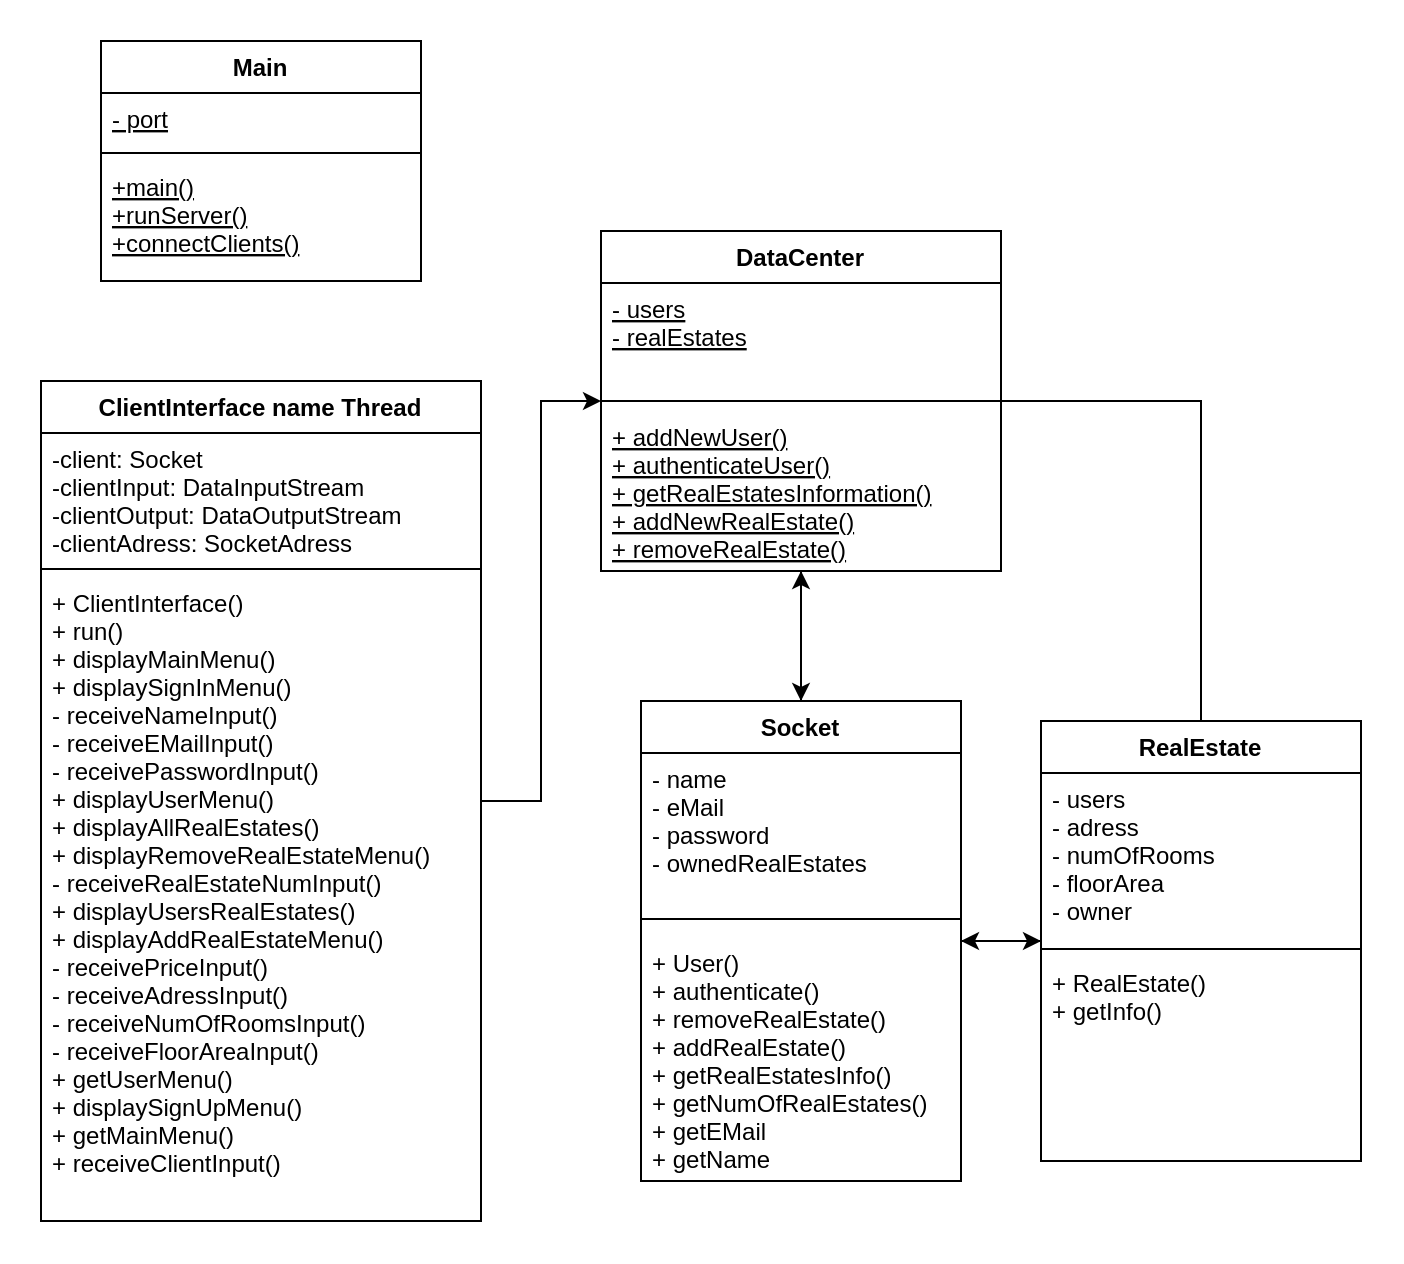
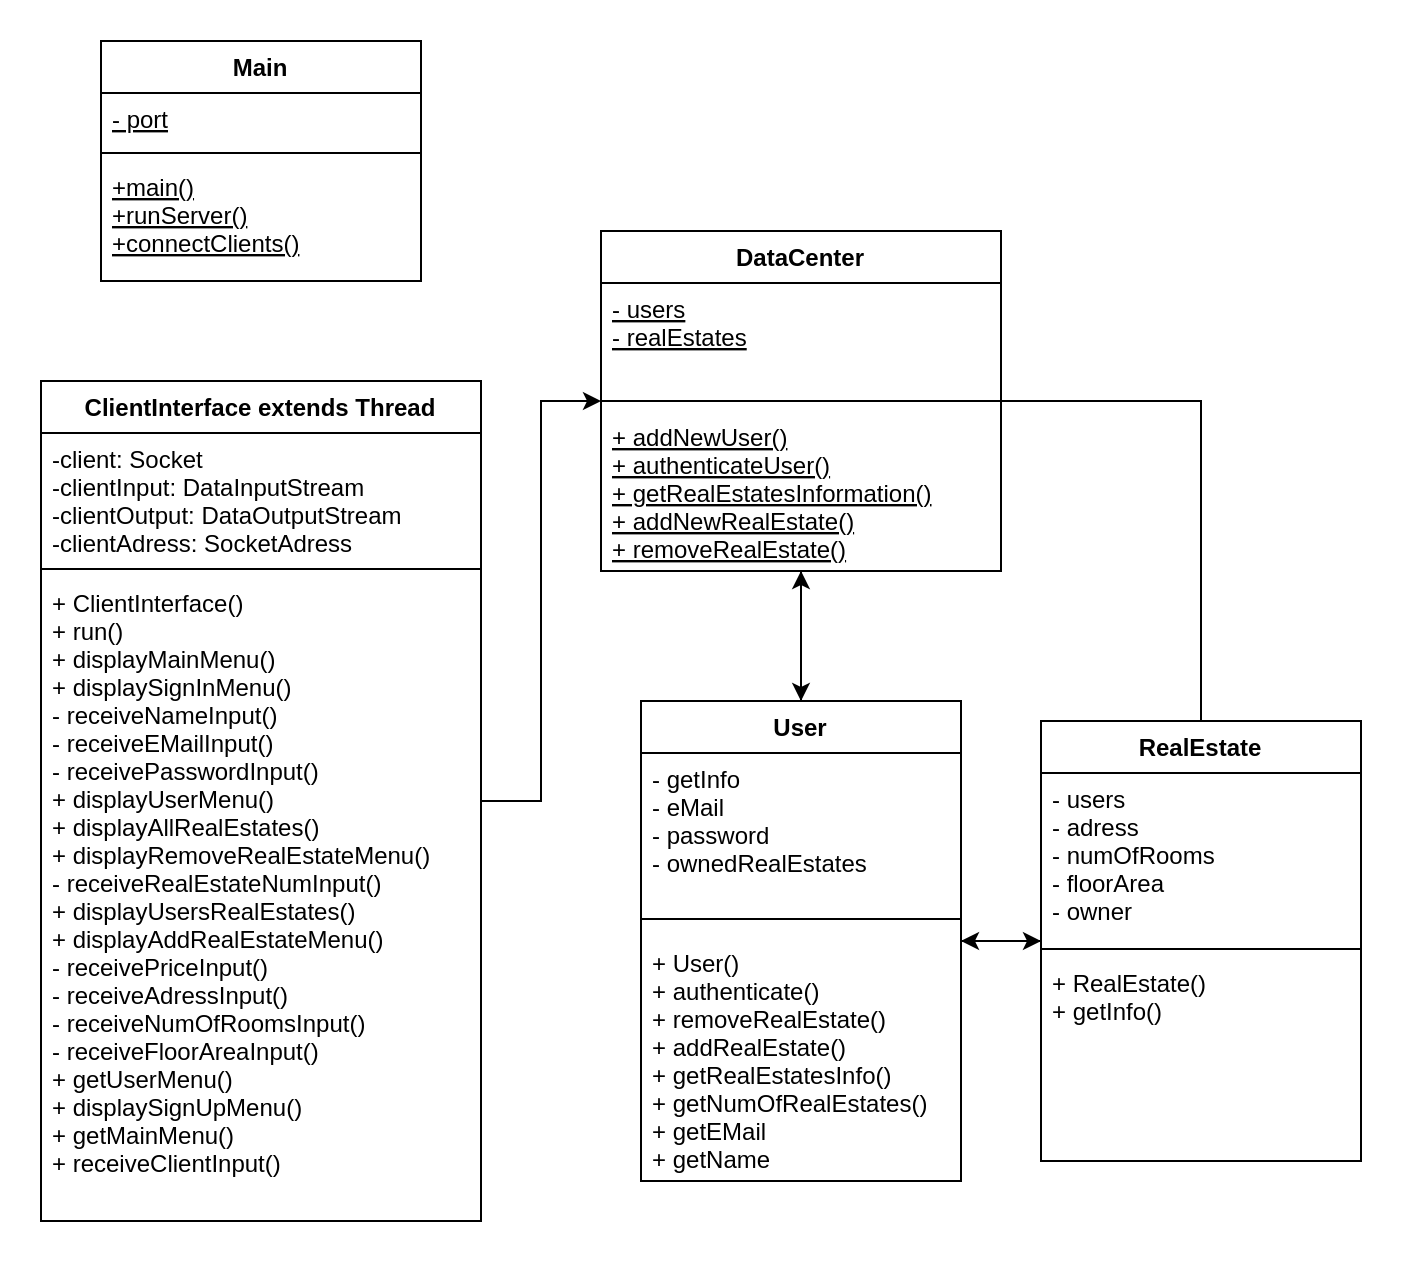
  <mxCell id="0" />
  <mxCell id="1" parent="0" />
  <mxCell id="2" value="Main" style="swimlane;fontStyle=1;align=center;verticalAlign=top;childLayout=stackLayout;horizontal=1;startSize=26;horizontalStack=0;resizeParent=1;resizeParentMax=0;resizeLast=0;collapsible=1;marginBottom=0;" parent="1" vertex="1"><mxGeometry x="50" y="20" width="160" height="120" as="geometry" /></mxCell>
  <mxCell id="3" value="- port" style="text;strokeColor=none;fillColor=none;align=left;verticalAlign=top;spacingLeft=4;spacingRight=4;overflow=hidden;rotatable=0;points=[[0,0.5],[1,0.5]];portConstraint=eastwest;fontStyle=4" parent="2" vertex="1"><mxGeometry y="26" width="160" height="26" as="geometry" /></mxCell>
  <mxCell id="4" value="" style="line;strokeWidth=1;fillColor=none;align=left;verticalAlign=middle;spacingTop=-1;spacingLeft=3;spacingRight=3;rotatable=0;labelPosition=right;points=[];portConstraint=eastwest;" parent="2" vertex="1"><mxGeometry y="52" width="160" height="8" as="geometry" /></mxCell>
  <mxCell id="5" value="+main()&#10;+runServer()&#10;+connectClients()&#10;" style="text;strokeColor=none;fillColor=none;align=left;verticalAlign=top;spacingLeft=4;spacingRight=4;overflow=hidden;rotatable=0;points=[[0,0.5],[1,0.5]];portConstraint=eastwest;fontStyle=4" parent="2" vertex="1"><mxGeometry y="60" width="160" height="60" as="geometry" /></mxCell>
  <mxCell id="6" style="edgeStyle=orthogonalEdgeStyle;rounded=0;orthogonalLoop=1;jettySize=auto;html=1;" parent="1" source="7" target="19" edge="1"><mxGeometry relative="1" as="geometry" /></mxCell>
- <mxCell id="7" value="ClientInterface name Thread" style="swimlane;fontStyle=1;align=center;verticalAlign=top;childLayout=stackLayout;horizontal=1;startSize=26;horizontalStack=0;resizeParent=1;resizeParentMax=0;resizeLast=0;collapsible=1;marginBottom=0;" parent="1" vertex="1"><mxGeometry x="20" y="190" width="220" height="420" as="geometry" /></mxCell>
+ <mxCell id="7" value="ClientInterface extends Thread" style="swimlane;fontStyle=1;align=center;verticalAlign=top;childLayout=stackLayout;horizontal=1;startSize=26;horizontalStack=0;resizeParent=1;resizeParentMax=0;resizeLast=0;collapsible=1;marginBottom=0;" parent="1" vertex="1"><mxGeometry x="20" y="190" width="220" height="420" as="geometry" /></mxCell>
  <mxCell id="8" value="-client: Socket&#10;-clientInput: DataInputStream&#10;-clientOutput: DataOutputStream&#10;-clientAdress: SocketAdress&#10;" style="text;strokeColor=none;fillColor=none;align=left;verticalAlign=top;spacingLeft=4;spacingRight=4;overflow=hidden;rotatable=0;points=[[0,0.5],[1,0.5]];portConstraint=eastwest;" parent="7" vertex="1"><mxGeometry y="26" width="220" height="64" as="geometry" /></mxCell>
  <mxCell id="9" value="" style="line;strokeWidth=1;fillColor=none;align=left;verticalAlign=middle;spacingTop=-1;spacingLeft=3;spacingRight=3;rotatable=0;labelPosition=right;points=[];portConstraint=eastwest;" parent="7" vertex="1"><mxGeometry y="90" width="220" height="8" as="geometry" /></mxCell>
  <mxCell id="10" value="+ ClientInterface()&#10;+ run()&#10;+ displayMainMenu()&#10;+ displaySignInMenu()&#10;- receiveNameInput()&#10;- receiveEMailInput()&#10;- receivePasswordInput()&#10;+ displayUserMenu()&#10;+ displayAllRealEstates()&#10;+ displayRemoveRealEstateMenu()&#10;- receiveRealEstateNumInput()&#10;+ displayUsersRealEstates()&#10;+ displayAddRealEstateMenu()&#10;- receivePriceInput()&#10;- receiveAdressInput()&#10;- receiveNumOfRoomsInput()&#10;- receiveFloorAreaInput()&#10;+ getUserMenu()&#10;+ displaySignUpMenu()&#10;+ getMainMenu()&#10;+ receiveClientInput()&#10;" style="text;strokeColor=none;fillColor=none;align=left;verticalAlign=top;spacingLeft=4;spacingRight=4;overflow=hidden;rotatable=0;points=[[0,0.5],[1,0.5]];portConstraint=eastwest;" parent="7" vertex="1"><mxGeometry y="98" width="220" height="322" as="geometry" /></mxCell>
  <mxCell id="11" style="edgeStyle=orthogonalEdgeStyle;rounded=0;orthogonalLoop=1;jettySize=auto;html=1;" parent="1" source="13" target="24" edge="1"><mxGeometry relative="1" as="geometry" /></mxCell>
  <mxCell id="12" style="edgeStyle=orthogonalEdgeStyle;rounded=0;orthogonalLoop=1;jettySize=auto;html=1;" parent="1" source="13" target="19" edge="1"><mxGeometry relative="1" as="geometry" /></mxCell>
- <mxCell id="13" value="Socket" style="swimlane;fontStyle=1;align=center;verticalAlign=top;childLayout=stackLayout;horizontal=1;startSize=26;horizontalStack=0;resizeParent=1;resizeParentMax=0;resizeLast=0;collapsible=1;marginBottom=0;" parent="1" vertex="1"><mxGeometry x="320" y="350" width="160" height="240" as="geometry" /></mxCell>
- <mxCell id="14" value="- name&#10;- eMail&#10;- password&#10;- ownedRealEstates&#10;" style="text;strokeColor=none;fillColor=none;align=left;verticalAlign=top;spacingLeft=4;spacingRight=4;overflow=hidden;rotatable=0;points=[[0,0.5],[1,0.5]];portConstraint=eastwest;" parent="13" vertex="1"><mxGeometry y="26" width="160" height="74" as="geometry" /></mxCell>
+ <mxCell id="13" value="User" style="swimlane;fontStyle=1;align=center;verticalAlign=top;childLayout=stackLayout;horizontal=1;startSize=26;horizontalStack=0;resizeParent=1;resizeParentMax=0;resizeLast=0;collapsible=1;marginBottom=0;" parent="1" vertex="1"><mxGeometry x="320" y="350" width="160" height="240" as="geometry" /></mxCell>
+ <mxCell id="14" value="- getInfo&#10;- eMail&#10;- password&#10;- ownedRealEstates&#10;" style="text;strokeColor=none;fillColor=none;align=left;verticalAlign=top;spacingLeft=4;spacingRight=4;overflow=hidden;rotatable=0;points=[[0,0.5],[1,0.5]];portConstraint=eastwest;" parent="13" vertex="1"><mxGeometry y="26" width="160" height="74" as="geometry" /></mxCell>
  <mxCell id="15" value="" style="line;strokeWidth=1;fillColor=none;align=left;verticalAlign=middle;spacingTop=-1;spacingLeft=3;spacingRight=3;rotatable=0;labelPosition=right;points=[];portConstraint=eastwest;" parent="13" vertex="1"><mxGeometry y="100" width="160" height="18" as="geometry" /></mxCell>
  <mxCell id="16" value="+ User()&#10;+ authenticate()&#10;+ removeRealEstate()&#10;+ addRealEstate()&#10;+ getRealEstatesInfo()&#10;+ getNumOfRealEstates()&#10;+ getEMail&#10;+ getName" style="text;strokeColor=none;fillColor=none;align=left;verticalAlign=top;spacingLeft=4;spacingRight=4;overflow=hidden;rotatable=0;points=[[0,0.5],[1,0.5]];portConstraint=eastwest;" parent="13" vertex="1"><mxGeometry y="118" width="160" height="122" as="geometry" /></mxCell>
  <mxCell id="17" style="edgeStyle=orthogonalEdgeStyle;rounded=0;orthogonalLoop=1;jettySize=auto;html=1;" parent="1" source="19" target="13" edge="1"><mxGeometry relative="1" as="geometry" /></mxCell>
  <mxCell id="18" style="edgeStyle=orthogonalEdgeStyle;rounded=0;orthogonalLoop=1;jettySize=auto;html=1;endArrow=none;" parent="1" source="19" target="24" edge="1"><mxGeometry relative="1" as="geometry" /></mxCell>
  <mxCell id="19" value="DataCenter" style="swimlane;fontStyle=1;align=center;verticalAlign=top;childLayout=stackLayout;horizontal=1;startSize=26;horizontalStack=0;resizeParent=1;resizeParentMax=0;resizeLast=0;collapsible=1;marginBottom=0;" parent="1" vertex="1"><mxGeometry x="300" y="115" width="200" height="170" as="geometry" /></mxCell>
  <mxCell id="20" value="- users&#10;- realEstates" style="text;strokeColor=none;fillColor=none;align=left;verticalAlign=top;spacingLeft=4;spacingRight=4;overflow=hidden;rotatable=0;points=[[0,0.5],[1,0.5]];portConstraint=eastwest;fontStyle=4" parent="19" vertex="1"><mxGeometry y="26" width="200" height="54" as="geometry" /></mxCell>
  <mxCell id="21" value="" style="line;strokeWidth=1;fillColor=none;align=left;verticalAlign=middle;spacingTop=-1;spacingLeft=3;spacingRight=3;rotatable=0;labelPosition=right;points=[];portConstraint=eastwest;" parent="19" vertex="1"><mxGeometry y="80" width="200" height="10" as="geometry" /></mxCell>
  <mxCell id="22" value="+ addNewUser()&#10;+ authenticateUser()&#10;+ getRealEstatesInformation()&#10;+ addNewRealEstate()&#10;+ removeRealEstate()" style="text;strokeColor=none;fillColor=none;align=left;verticalAlign=top;spacingLeft=4;spacingRight=4;overflow=hidden;rotatable=0;points=[[0,0.5],[1,0.5]];portConstraint=eastwest;fontStyle=4" parent="19" vertex="1"><mxGeometry y="90" width="200" height="80" as="geometry" /></mxCell>
  <mxCell id="23" style="edgeStyle=orthogonalEdgeStyle;rounded=0;orthogonalLoop=1;jettySize=auto;html=1;" parent="1" source="24" target="13" edge="1"><mxGeometry relative="1" as="geometry" /></mxCell>
  <mxCell id="24" value="RealEstate" style="swimlane;fontStyle=1;align=center;verticalAlign=top;childLayout=stackLayout;horizontal=1;startSize=26;horizontalStack=0;resizeParent=1;resizeParentMax=0;resizeLast=0;collapsible=1;marginBottom=0;" parent="1" vertex="1"><mxGeometry x="520" y="360" width="160" height="220" as="geometry" /></mxCell>
  <mxCell id="25" value="- users&#10;- adress&#10;- numOfRooms&#10;- floorArea&#10;- owner" style="text;strokeColor=none;fillColor=none;align=left;verticalAlign=top;spacingLeft=4;spacingRight=4;overflow=hidden;rotatable=0;points=[[0,0.5],[1,0.5]];portConstraint=eastwest;fontStyle=0" parent="24" vertex="1"><mxGeometry y="26" width="160" height="84" as="geometry" /></mxCell>
  <mxCell id="26" value="" style="line;strokeWidth=1;fillColor=none;align=left;verticalAlign=middle;spacingTop=-1;spacingLeft=3;spacingRight=3;rotatable=0;labelPosition=right;points=[];portConstraint=eastwest;" parent="24" vertex="1"><mxGeometry y="110" width="160" height="8" as="geometry" /></mxCell>
  <mxCell id="27" value="+ RealEstate()&#10;+ getInfo()" style="text;strokeColor=none;fillColor=none;align=left;verticalAlign=top;spacingLeft=4;spacingRight=4;overflow=hidden;rotatable=0;points=[[0,0.5],[1,0.5]];portConstraint=eastwest;" parent="24" vertex="1"><mxGeometry y="118" width="160" height="102" as="geometry" /></mxCell>
